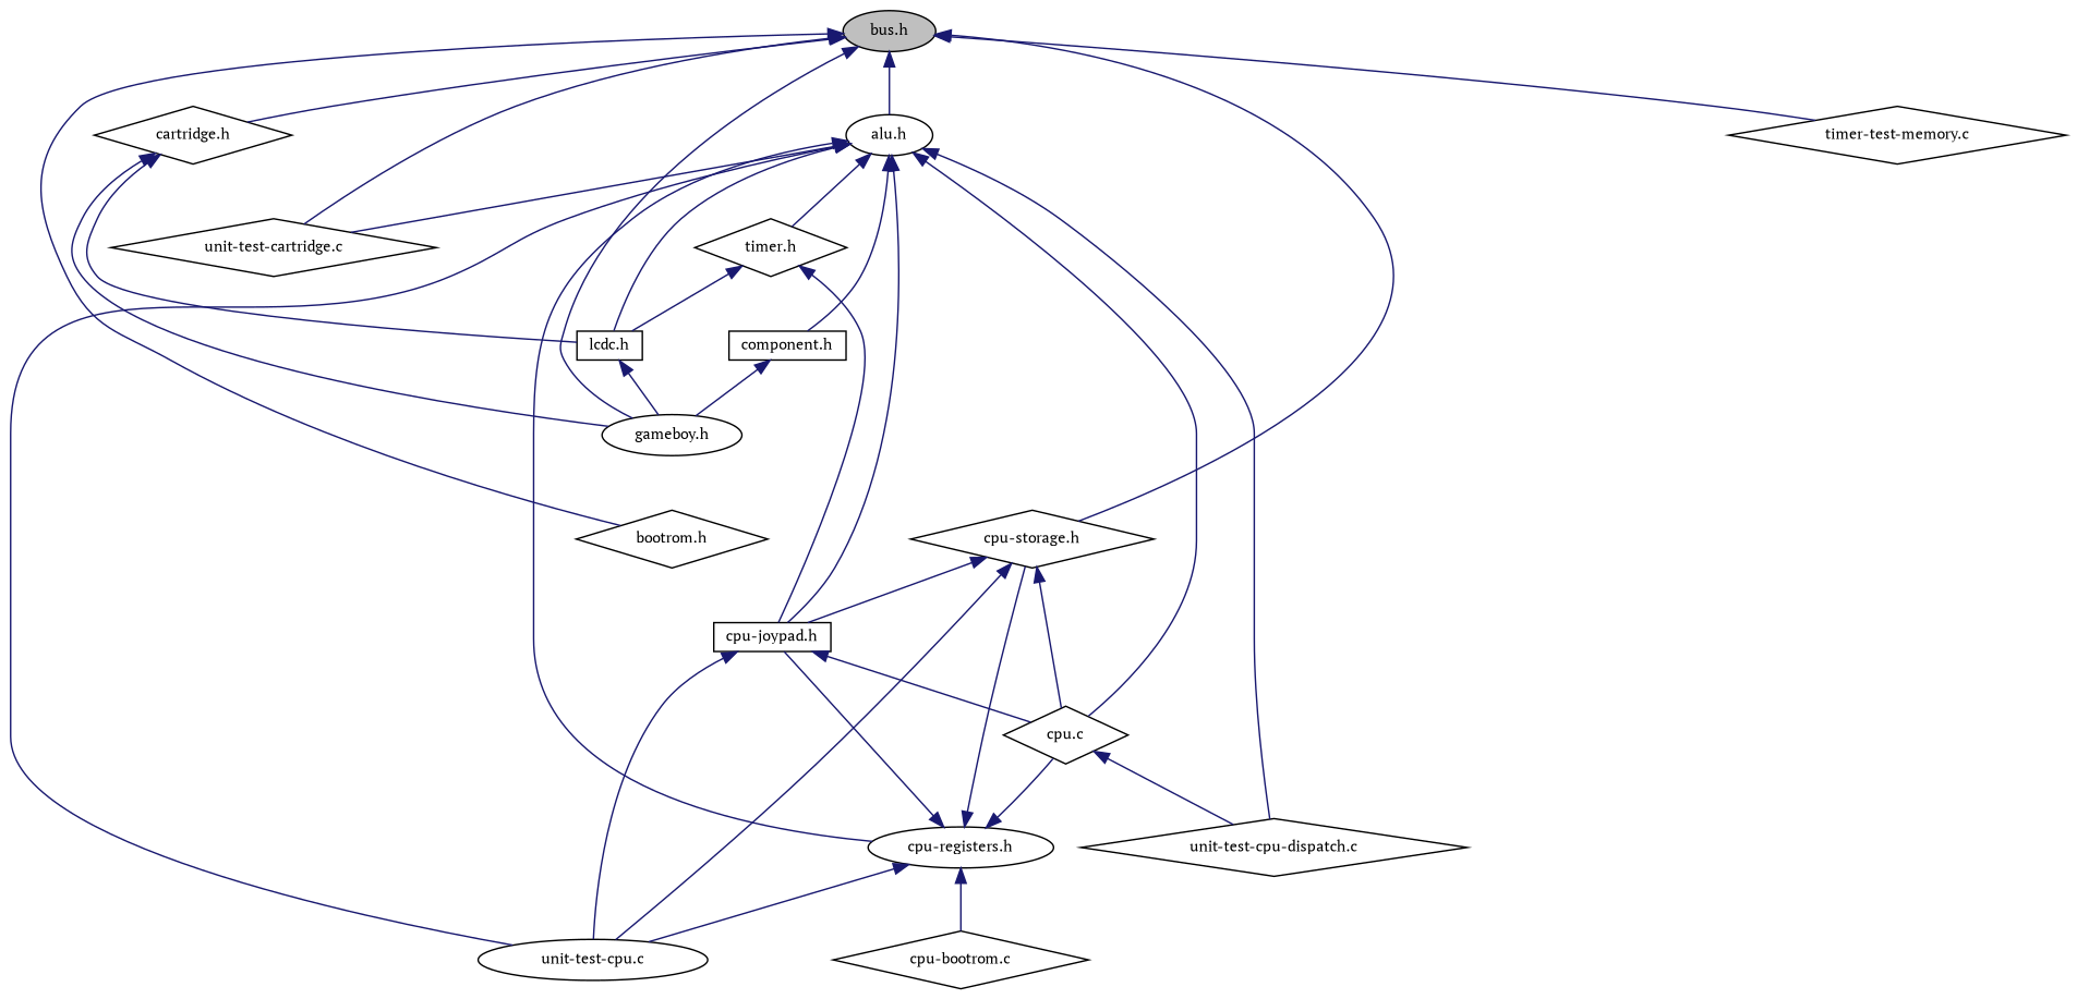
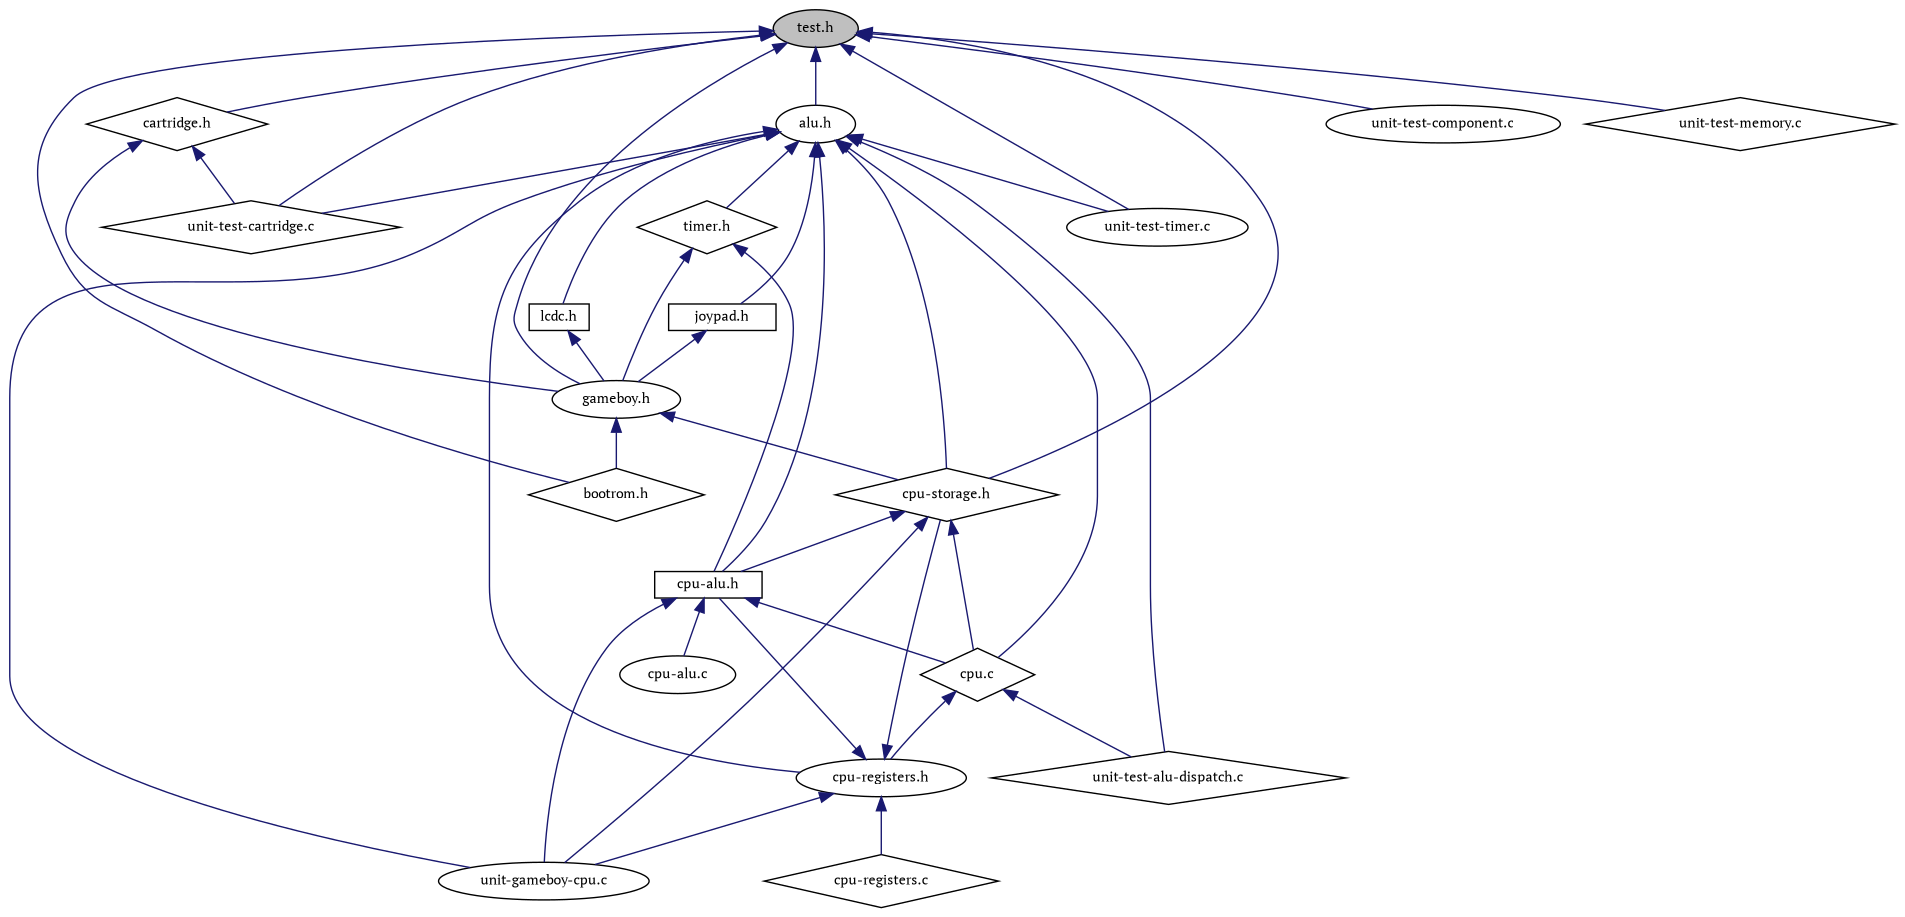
  digraph {
    fontname="PT Serif"
    node [color=black fillcolor=white fontname="PT Serif" fontsize=10 shape=diamond style=filled]
    edge [color=midnightblue dir=back fontname="PT Serif" fontsize=10 labelfontname=Helvetica labelfontsize=10 style=solid]
-   n1 [fillcolor=grey75 fontcolor=black height=0.2 label="bus.h" shape=ellipse width=0.4]
+   n1 [fillcolor=grey75 fontcolor=black height=0.2 label="test.h" shape=ellipse width=0.4]
    n2 [height=0.2 label="bootrom.h" width=0.4]
    n3 [height=0.2 label="gameboy.h" shape=ellipse width=0.4]
    n4 [height=0.2 label="cpu-storage.h" width=0.4]
    n5 [height=0.2 label="cartridge.h" width=0.4]
    n6 [height=0.2 label="unit-test-cartridge.c" width=0.4]
    n7 [height=0.2 label="alu.h" shape=ellipse width=0.4]
-   n10 [height=0.2 label="timer-test-memory.c" width=0.4]
-   n11 [height=0.2 label="cpu-joypad.h" shape=box width=0.4]
+   n8 [height=0.2 label="unit-test-timer.c" shape=ellipse width=0.4]
+   n9 [height=0.2 label="unit-test-component.c" shape=ellipse width=0.4]
+   n10 [height=0.2 label="unit-test-memory.c" width=0.4]
+   n11 [height=0.2 label="cpu-alu.h" shape=box width=0.4]
    n12 [height=0.2 label="cpu.c" width=0.4]
-   n13 [height=0.2 label="unit-test-cpu.c" shape=ellipse width=0.4]
-   n14 [height=0.2 label="unit-test-cpu-dispatch.c" width=0.4]
+   n13 [height=0.2 label="unit-gameboy-cpu.c" shape=ellipse width=0.4]
+   n14 [height=0.2 label="unit-test-alu-dispatch.c" width=0.4]
    n15 [height=0.2 label="timer.h" width=0.4]
    n16 [height=0.2 label="lcdc.h" shape=box width=0.4]
-   n17 [height=0.2 label="component.h" shape=box width=0.4]
+   n17 [height=0.2 label="joypad.h" shape=box width=0.4]
    n18 [height=0.2 label="cpu-registers.h" shape=ellipse width=0.4]
-   n20 [height=0.2 label="cpu-bootrom.c" width=0.4]
+   n19 [height=0.2 label="cpu-alu.c" shape=ellipse width=0.4]
+   n20 [height=0.2 label="cpu-registers.c" width=0.4]
    n1 -> n2
    n1 -> n3
    n1 -> n4
    n1 -> n5
    n1 -> n6
    n1 -> n7
+   n1 -> n8
+   n1 -> n9
    n1 -> n10
+   n3 -> n2
+   n3 -> n4
    n4 -> n11
    n4 -> n12
    n4 -> n13
    n5 -> n3
-   n5 -> n16
+   n5 -> n6
+   n7 -> n4
    n7 -> n6
+   n7 -> n8
    n7 -> n11
    n7 -> n12
    n7 -> n13
    n7 -> n14
    n7 -> n15
    n7 -> n16
    n7 -> n17
    n7 -> n18
    n11 -> n12
    n11 -> n13
+   n11 -> n19
    n12 -> n14
-   n15 -> n16
+   n15 -> n3
    n15 -> n11
    n16 -> n3
    n17 -> n3
    n18 -> n4
    n18 -> n11
-   n18 -> n12
+   n12 -> n18
    n18 -> n13
    n18 -> n20
  }
